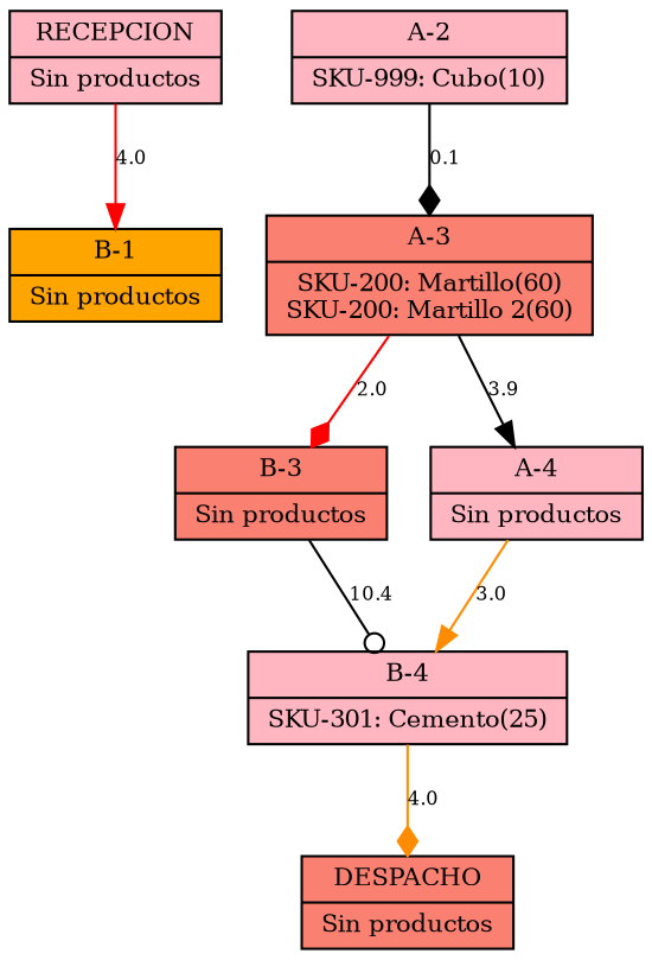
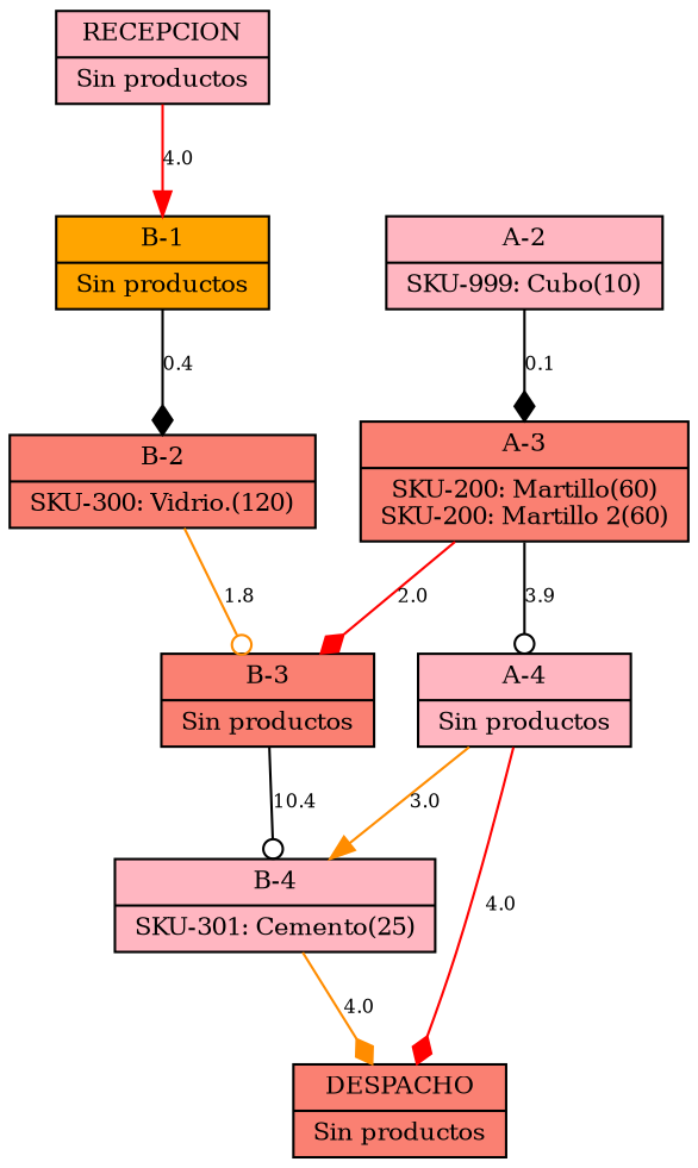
  digraph {
    rankdir=TB
    node [fillcolor=lightpink fontsize=10 shape=record style=filled]
    edge [arrowhead=diamond color=black fontsize=8]
    n1 [label="{RECEPCION|Sin productos}"]
    n2 [fillcolor=orange label="{B-1|Sin productos}"]
+   n3 [fillcolor=salmon label="{B-2|SKU-300: Vidrio.(120)}"]
    n4 [fillcolor=salmon label="{DESPACHO|Sin productos}"]
    n5 [fillcolor=salmon label="{B-3|Sin productos}"]
    n6 [label="{B-4|SKU-301: Cemento(25)}"]
    n7 [label="{A-2|SKU-999: Cubo(10)}"]
    n8 [fillcolor=salmon label="{A-3|SKU-200: Martillo(60)\nSKU-200: Martillo 2(60)}"]
    n9 [label="{A-4|Sin productos}"]
    n1 -> n2 [arrowhead=normal color=red label=4.0]
+   n2 -> n3 [label=0.4]
+   n3 -> n5 [arrowhead=odot color=darkorange label=1.8]
    n5 -> n6 [arrowhead=odot label=10.4]
    n6 -> n4 [color=darkorange label=4.0]
    n7 -> n8 [label=0.1]
    n8 -> n5 [color=red label=2.0]
-   n8 -> n9 [arrowhead=normal label=3.9]
+   n8 -> n9 [arrowhead=odot label=3.9]
+   n9 -> n4 [color=red label=4.0]
    n9 -> n6 [arrowhead=normal color=darkorange label=3.0]
  }
